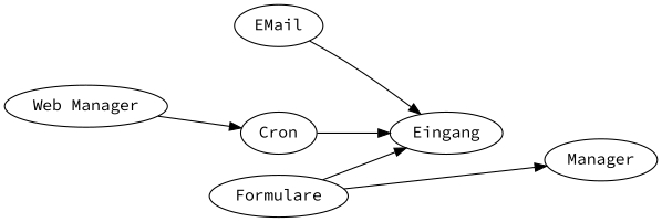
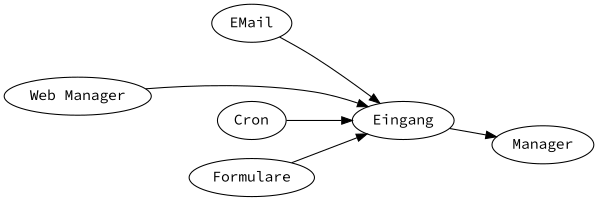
  digraph {
    fontname="Source Code Pro"
    rankdir=LR
    node [fontname="Source Code Pro"]
    edge [fontname="Source Code Pro"]
    EMail
    Eingang
    Manager
    Cron
    n5 [label=Formulare]
    n6 [label="Web Manager"]
    EMail -> Eingang
-   n5 -> Manager
+   Eingang -> Manager
    Cron -> Eingang
    n5 -> Eingang
-   n6 -> Cron
+   n6 -> Eingang
  }
